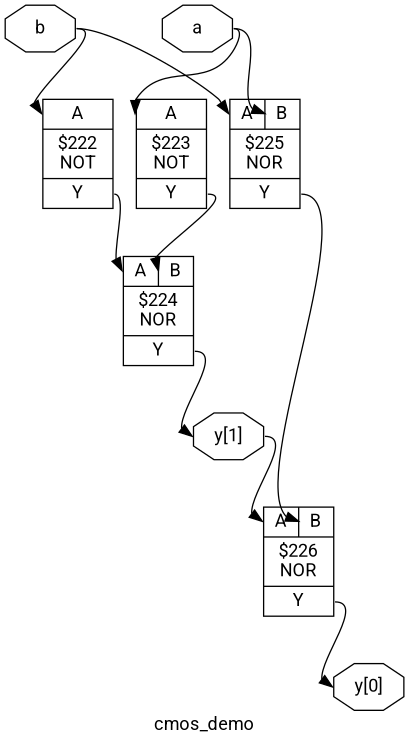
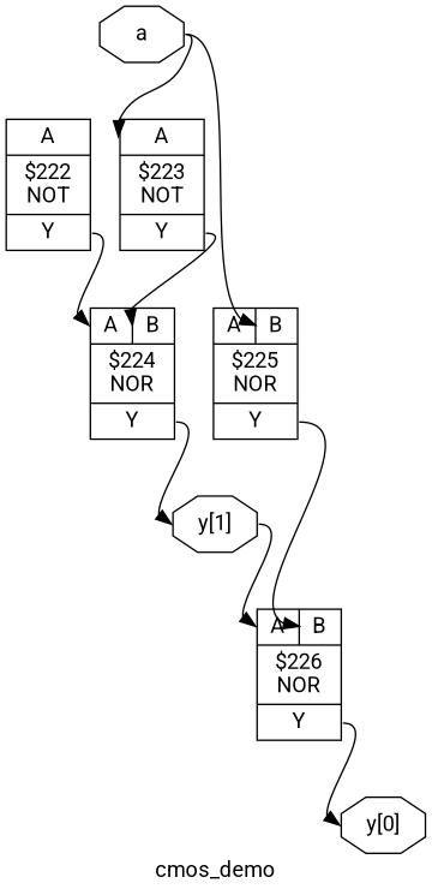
  digraph {
    label=cmos_demo
    rankdir=TB
    remincross=true
    fontname=Roboto
    node [shape=record fontname=Roboto]
    edge [color=black fontcolor=black headport="p8:w" tailport=e fontname=Roboto]
    n1 [color=black fontcolor=black label=a shape=octagon]
    n2 [label="{{<p8> A}|$223\nNOT|{<p9> Y}}"]
    n3 [label="{{<p8> A|<p12> B}|$225\nNOR|{<p9> Y}}"]
-   n4 [color=black fontcolor=black label=b shape=octagon]
    n5 [label="{{<p8> A}|$222\nNOT|{<p9> Y}}"]
    n6 [color=black fontcolor=black label="y[0]" shape=octagon]
    n7 [color=black fontcolor=black label="y[1]" shape=octagon]
    n8 [label="{{<p8> A|<p12> B}|$226\nNOR|{<p9> Y}}"]
    n9 [label="{{<p8> A|<p12> B}|$224\nNOR|{<p9> Y}}"]
    n1 -> n2
    n1 -> n3 [headport="p12:w"]
    n2 -> n9 [headport="p12:w" tailport="p9:e"]
    n3 -> n8 [headport="p12:w" tailport="p9:e"]
-   n4 -> n3
-   n4 -> n5
    n5 -> n9 [tailport="p9:e"]
    n7 -> n8
    n8 -> n6 [headport=w tailport="p9:e"]
    n9 -> n7 [headport=w tailport="p9:e"]
  }
